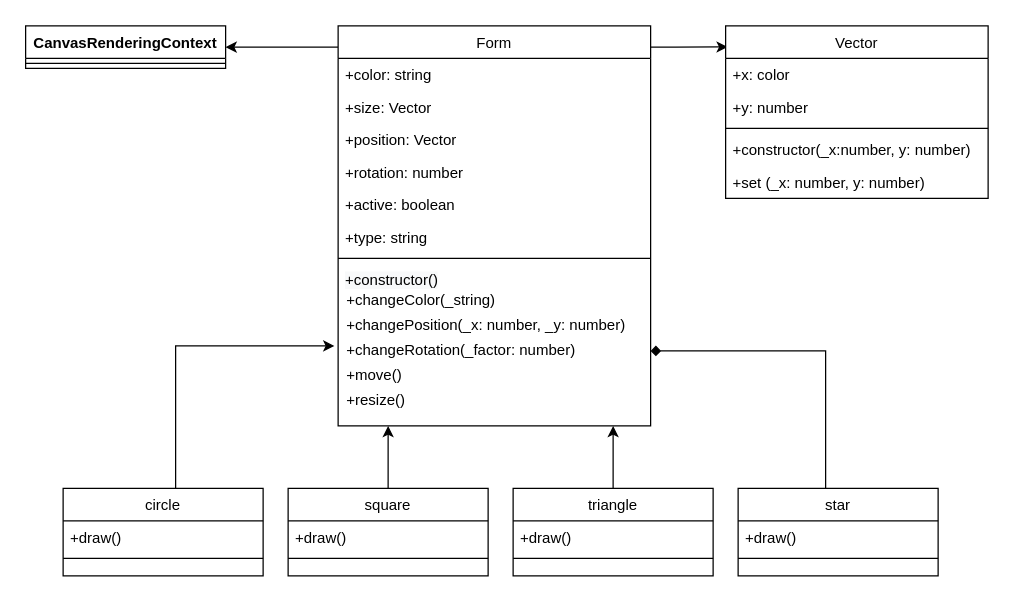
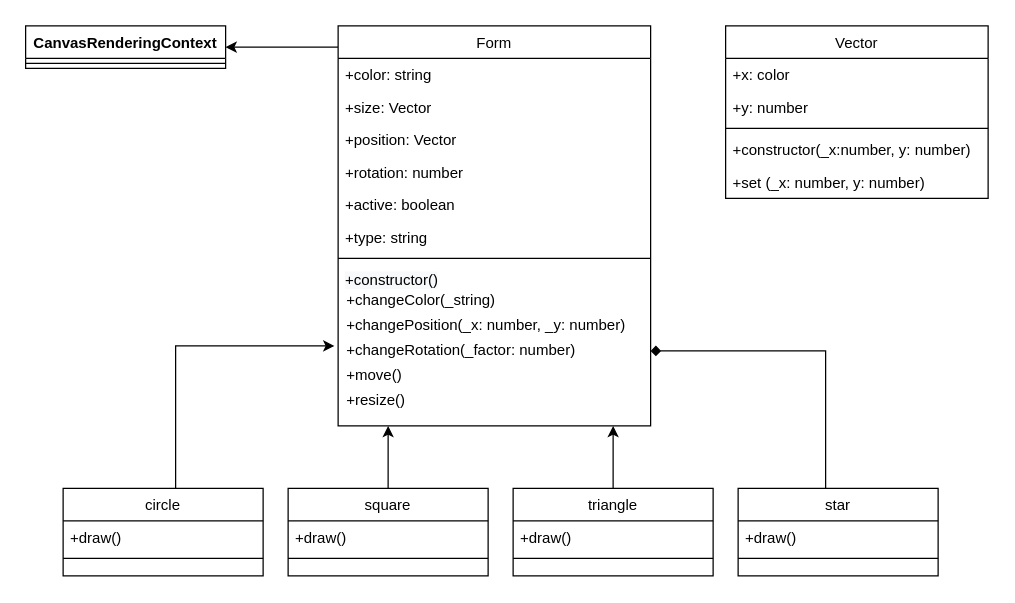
  <mxCell id="0" />
  <mxCell id="1" parent="0" />
  <mxCell id="2" style="edgeStyle=orthogonalEdgeStyle;rounded=0;orthogonalLoop=1;jettySize=auto;html=1;entryX=1;entryY=0.5;entryDx=0;entryDy=0;" edge="1" parent="1" source="4" target="24"><mxGeometry relative="1" as="geometry"><Array as="points"><mxPoint x="260" y="37" /><mxPoint x="260" y="37" /></Array></mxGeometry></mxCell>
- <mxCell id="3" style="edgeStyle=orthogonalEdgeStyle;rounded=0;orthogonalLoop=1;jettySize=auto;html=1;entryX=0.008;entryY=0.122;entryDx=0;entryDy=0;entryPerimeter=0;" edge="1" parent="1" source="4" target="18"><mxGeometry relative="1" as="geometry"><Array as="points"><mxPoint x="540" y="37" /><mxPoint x="540" y="37" /></Array></mxGeometry></mxCell>
  <mxCell id="4" value="Form" style="swimlane;fontStyle=0;align=center;verticalAlign=top;childLayout=stackLayout;horizontal=1;startSize=26;horizontalStack=0;resizeParent=1;resizeLast=0;collapsible=1;marginBottom=0;rounded=0;shadow=0;strokeWidth=1;" parent="1" vertex="1"><mxGeometry x="270" y="20" width="250" height="320" as="geometry"><mxRectangle x="230" y="140" width="160" height="26" as="alternateBounds" /></mxGeometry></mxCell>
  <mxCell id="5" value="+color: string" style="text;align=left;verticalAlign=top;spacingLeft=4;spacingRight=4;overflow=hidden;rotatable=0;points=[[0,0.5],[1,0.5]];portConstraint=eastwest;spacing=2;" parent="4" vertex="1"><mxGeometry y="26" width="250" height="26" as="geometry" /></mxCell>
  <mxCell id="6" value="+size: Vector" style="text;align=left;verticalAlign=top;spacingLeft=4;spacingRight=4;overflow=hidden;rotatable=0;points=[[0,0.5],[1,0.5]];portConstraint=eastwest;rounded=0;shadow=0;html=0;spacing=2;" parent="4" vertex="1"><mxGeometry y="52" width="250" height="26" as="geometry" /></mxCell>
  <mxCell id="7" value="+position: Vector" style="text;align=left;verticalAlign=top;spacingLeft=4;spacingRight=4;overflow=hidden;rotatable=0;points=[[0,0.5],[1,0.5]];portConstraint=eastwest;rounded=0;shadow=0;html=0;spacing=2;" parent="4" vertex="1"><mxGeometry y="78" width="250" height="26" as="geometry" /></mxCell>
  <mxCell id="8" value="+rotation: number" style="text;align=left;verticalAlign=top;spacingLeft=4;spacingRight=4;overflow=hidden;rotatable=0;points=[[0,0.5],[1,0.5]];portConstraint=eastwest;spacing=2;" parent="4" vertex="1"><mxGeometry y="104" width="250" height="26" as="geometry" /></mxCell>
  <mxCell id="9" value="+active: boolean" style="text;align=left;verticalAlign=top;spacingLeft=4;spacingRight=4;overflow=hidden;rotatable=0;points=[[0,0.5],[1,0.5]];portConstraint=eastwest;spacing=2;" vertex="1" parent="4"><mxGeometry y="130" width="250" height="26" as="geometry" /></mxCell>
  <mxCell id="10" value="+type: string" style="text;align=left;verticalAlign=top;spacingLeft=4;spacingRight=4;overflow=hidden;rotatable=0;points=[[0,0.5],[1,0.5]];portConstraint=eastwest;spacing=2;" vertex="1" parent="4"><mxGeometry y="156" width="250" height="26" as="geometry" /></mxCell>
  <mxCell id="11" value="" style="line;html=1;strokeWidth=1;align=left;verticalAlign=middle;spacingTop=-1;spacingLeft=3;spacingRight=3;rotatable=0;labelPosition=right;points=[];portConstraint=eastwest;" parent="4" vertex="1"><mxGeometry y="182" width="250" height="8" as="geometry" /></mxCell>
  <mxCell id="12" value="&lt;span style=&quot;color: rgb(0, 0, 0); font-family: helvetica; font-size: 12px; font-style: normal; font-weight: 400; letter-spacing: normal; text-align: left; text-indent: 0px; text-transform: none; word-spacing: 0px; background-color: rgb(248, 249, 250); display: inline; float: none;&quot;&gt;+constructor()&lt;/span&gt;" style="text;whiteSpace=wrap;html=1;spacingLeft=4;" vertex="1" parent="4"><mxGeometry y="190" width="250" height="20" as="geometry" /></mxCell>
  <mxCell id="13" value="+changeColor(_string)" style="text;align=left;verticalAlign=middle;resizable=0;points=[];autosize=1;html=1;spacingLeft=5;" vertex="1" parent="4"><mxGeometry y="210" width="250" height="20" as="geometry" /></mxCell>
  <mxCell id="14" value="+changePosition(_x: number, _y: number)" style="text;align=left;verticalAlign=middle;resizable=0;points=[];autosize=1;html=1;spacingLeft=5;" vertex="1" parent="4"><mxGeometry y="230" width="250" height="20" as="geometry" /></mxCell>
  <mxCell id="15" value="+changeRotation(_factor: number)" style="text;align=left;verticalAlign=middle;resizable=0;points=[];autosize=1;html=1;spacingLeft=5;" vertex="1" parent="4"><mxGeometry y="250" width="250" height="20" as="geometry" /></mxCell>
  <mxCell id="16" value="+move()" style="text;align=left;verticalAlign=middle;resizable=0;points=[];autosize=1;html=1;spacingLeft=5;" vertex="1" parent="4"><mxGeometry y="270" width="250" height="20" as="geometry" /></mxCell>
  <mxCell id="17" value="+resize()" style="text;align=left;verticalAlign=middle;resizable=0;points=[];autosize=1;html=1;spacingLeft=5;" vertex="1" parent="4"><mxGeometry y="290" width="250" height="20" as="geometry" /></mxCell>
  <mxCell id="18" value="Vector" style="swimlane;fontStyle=0;align=center;verticalAlign=top;childLayout=stackLayout;horizontal=1;startSize=26;horizontalStack=0;resizeParent=1;resizeLast=0;collapsible=1;marginBottom=0;rounded=0;shadow=0;strokeWidth=1;" parent="1" vertex="1"><mxGeometry x="580" y="20" width="210" height="138" as="geometry"><mxRectangle x="130" y="380" width="160" height="26" as="alternateBounds" /></mxGeometry></mxCell>
  <mxCell id="19" value="+x: color" style="text;align=left;verticalAlign=top;spacingLeft=4;spacingRight=4;overflow=hidden;rotatable=0;points=[[0,0.5],[1,0.5]];portConstraint=eastwest;" parent="18" vertex="1"><mxGeometry y="26" width="210" height="26" as="geometry" /></mxCell>
  <mxCell id="20" value="+y: number" style="text;align=left;verticalAlign=top;spacingLeft=4;spacingRight=4;overflow=hidden;rotatable=0;points=[[0,0.5],[1,0.5]];portConstraint=eastwest;rounded=0;shadow=0;html=0;" parent="18" vertex="1"><mxGeometry y="52" width="210" height="26" as="geometry" /></mxCell>
  <mxCell id="21" value="" style="line;html=1;strokeWidth=1;align=left;verticalAlign=middle;spacingTop=-1;spacingLeft=3;spacingRight=3;rotatable=0;labelPosition=right;points=[];portConstraint=eastwest;" parent="18" vertex="1"><mxGeometry y="78" width="210" height="8" as="geometry" /></mxCell>
  <mxCell id="22" value="+constructor(_x:number, y: number)" style="text;align=left;verticalAlign=top;spacingLeft=4;spacingRight=4;overflow=hidden;rotatable=0;points=[[0,0.5],[1,0.5]];portConstraint=eastwest;fontStyle=0" parent="18" vertex="1"><mxGeometry y="86" width="210" height="26" as="geometry" /></mxCell>
  <mxCell id="23" value="+set (_x: number, y: number)" style="text;align=left;verticalAlign=top;spacingLeft=4;spacingRight=4;overflow=hidden;rotatable=0;points=[[0,0.5],[1,0.5]];portConstraint=eastwest;" parent="18" vertex="1"><mxGeometry y="112" width="210" height="26" as="geometry" /></mxCell>
  <mxCell id="24" value="CanvasRenderingContext" style="swimlane;fontStyle=1;align=center;verticalAlign=top;childLayout=stackLayout;horizontal=1;startSize=26;horizontalStack=0;resizeParent=1;resizeParentMax=0;resizeLast=0;collapsible=1;marginBottom=0;" vertex="1" parent="1"><mxGeometry x="20" y="20" width="160" height="34" as="geometry" /></mxCell>
  <mxCell id="25" value="" style="line;strokeWidth=1;fillColor=none;align=left;verticalAlign=middle;spacingTop=-1;spacingLeft=3;spacingRight=3;rotatable=0;labelPosition=right;points=[];portConstraint=eastwest;" vertex="1" parent="24"><mxGeometry y="26" width="160" height="8" as="geometry" /></mxCell>
  <mxCell id="26" style="edgeStyle=orthogonalEdgeStyle;rounded=0;orthogonalLoop=1;jettySize=auto;html=1;" edge="1" parent="1" source="27"><mxGeometry relative="1" as="geometry"><mxPoint x="310" y="340" as="targetPoint" /></mxGeometry></mxCell>
  <mxCell id="27" value="square" style="swimlane;fontStyle=0;align=center;verticalAlign=top;childLayout=stackLayout;horizontal=1;startSize=26;horizontalStack=0;resizeParent=1;resizeLast=0;collapsible=1;marginBottom=0;rounded=0;shadow=0;strokeWidth=1;" parent="1" vertex="1"><mxGeometry x="230" y="390" width="160" height="70" as="geometry"><mxRectangle x="340" y="380" width="170" height="26" as="alternateBounds" /></mxGeometry></mxCell>
  <mxCell id="28" value="+draw()" style="text;align=left;verticalAlign=top;spacingLeft=4;spacingRight=4;overflow=hidden;rotatable=0;points=[[0,0.5],[1,0.5]];portConstraint=eastwest;" parent="27" vertex="1"><mxGeometry y="26" width="160" height="26" as="geometry" /></mxCell>
  <mxCell id="29" value="" style="line;html=1;strokeWidth=1;align=left;verticalAlign=middle;spacingTop=-1;spacingLeft=3;spacingRight=3;rotatable=0;labelPosition=right;points=[];portConstraint=eastwest;" parent="27" vertex="1"><mxGeometry y="52" width="160" height="8" as="geometry" /></mxCell>
  <mxCell id="30" style="edgeStyle=orthogonalEdgeStyle;rounded=0;orthogonalLoop=1;jettySize=auto;html=1;entryX=-0.012;entryY=0.3;entryDx=0;entryDy=0;entryPerimeter=0;" edge="1" parent="1" source="31" target="15"><mxGeometry relative="1" as="geometry"><Array as="points"><mxPoint x="140" y="276" /></Array></mxGeometry></mxCell>
  <mxCell id="31" value="circle" style="swimlane;fontStyle=0;align=center;verticalAlign=top;childLayout=stackLayout;horizontal=1;startSize=26;horizontalStack=0;resizeParent=1;resizeLast=0;collapsible=1;marginBottom=0;rounded=0;shadow=0;strokeWidth=1;" vertex="1" parent="1"><mxGeometry x="50" y="390" width="160" height="70" as="geometry"><mxRectangle x="340" y="380" width="170" height="26" as="alternateBounds" /></mxGeometry></mxCell>
  <mxCell id="32" value="+draw()" style="text;align=left;verticalAlign=top;spacingLeft=4;spacingRight=4;overflow=hidden;rotatable=0;points=[[0,0.5],[1,0.5]];portConstraint=eastwest;" vertex="1" parent="31"><mxGeometry y="26" width="160" height="26" as="geometry" /></mxCell>
  <mxCell id="33" value="" style="line;html=1;strokeWidth=1;align=left;verticalAlign=middle;spacingTop=-1;spacingLeft=3;spacingRight=3;rotatable=0;labelPosition=right;points=[];portConstraint=eastwest;" vertex="1" parent="31"><mxGeometry y="52" width="160" height="8" as="geometry" /></mxCell>
  <mxCell id="34" style="edgeStyle=orthogonalEdgeStyle;rounded=0;orthogonalLoop=1;jettySize=auto;html=1;" edge="1" parent="1" source="35"><mxGeometry relative="1" as="geometry"><mxPoint x="490" y="340" as="targetPoint" /></mxGeometry></mxCell>
  <mxCell id="35" value="triangle" style="swimlane;fontStyle=0;align=center;verticalAlign=top;childLayout=stackLayout;horizontal=1;startSize=26;horizontalStack=0;resizeParent=1;resizeLast=0;collapsible=1;marginBottom=0;rounded=0;shadow=0;strokeWidth=1;" vertex="1" parent="1"><mxGeometry x="410" y="390" width="160" height="70" as="geometry"><mxRectangle x="340" y="380" width="170" height="26" as="alternateBounds" /></mxGeometry></mxCell>
  <mxCell id="36" value="+draw()" style="text;align=left;verticalAlign=top;spacingLeft=4;spacingRight=4;overflow=hidden;rotatable=0;points=[[0,0.5],[1,0.5]];portConstraint=eastwest;" vertex="1" parent="35"><mxGeometry y="26" width="160" height="26" as="geometry" /></mxCell>
  <mxCell id="37" value="" style="line;html=1;strokeWidth=1;align=left;verticalAlign=middle;spacingTop=-1;spacingLeft=3;spacingRight=3;rotatable=0;labelPosition=right;points=[];portConstraint=eastwest;" vertex="1" parent="35"><mxGeometry y="52" width="160" height="8" as="geometry" /></mxCell>
  <mxCell id="38" style="edgeStyle=orthogonalEdgeStyle;rounded=0;orthogonalLoop=1;jettySize=auto;html=1;entryX=1;entryY=0.5;entryDx=0;entryDy=0;entryPerimeter=0;endArrow=diamond;" edge="1" parent="1" source="39" target="15"><mxGeometry relative="1" as="geometry"><Array as="points"><mxPoint x="660" y="280" /></Array></mxGeometry></mxCell>
  <mxCell id="39" value="star" style="swimlane;fontStyle=0;align=center;verticalAlign=top;childLayout=stackLayout;horizontal=1;startSize=26;horizontalStack=0;resizeParent=1;resizeLast=0;collapsible=1;marginBottom=0;rounded=0;shadow=0;strokeWidth=1;" vertex="1" parent="1"><mxGeometry x="590" y="390" width="160" height="70" as="geometry"><mxRectangle x="340" y="380" width="170" height="26" as="alternateBounds" /></mxGeometry></mxCell>
  <mxCell id="40" value="+draw()" style="text;align=left;verticalAlign=top;spacingLeft=4;spacingRight=4;overflow=hidden;rotatable=0;points=[[0,0.5],[1,0.5]];portConstraint=eastwest;" vertex="1" parent="39"><mxGeometry y="26" width="160" height="26" as="geometry" /></mxCell>
  <mxCell id="41" value="" style="line;html=1;strokeWidth=1;align=left;verticalAlign=middle;spacingTop=-1;spacingLeft=3;spacingRight=3;rotatable=0;labelPosition=right;points=[];portConstraint=eastwest;" vertex="1" parent="39"><mxGeometry y="52" width="160" height="8" as="geometry" /></mxCell>
